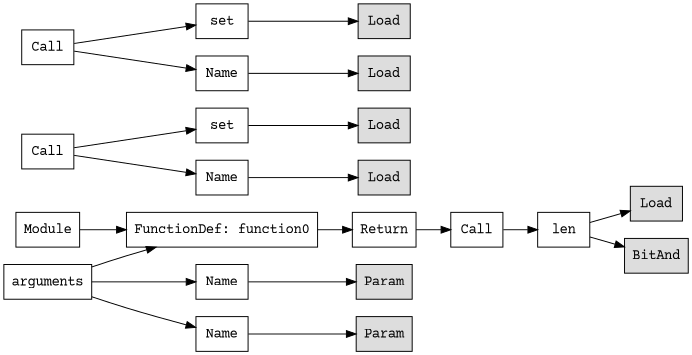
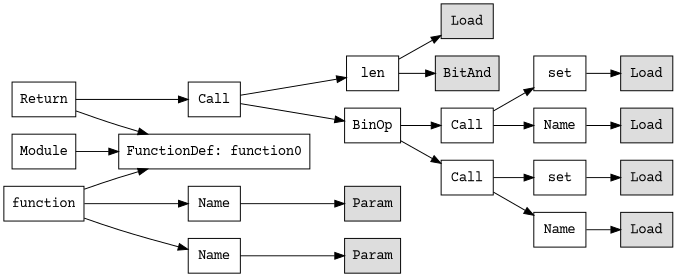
  digraph {
    fontname="Courier Prime"
    rankdir=LR
    node [fontname="Courier Prime" shape=rect]
    edge [fontname="Courier Prime"]
    n1 [label=Module]
    n2 [label="FunctionDef: function0"]
    n3 [label=Return]
-   n4 [label=arguments]
+   n4 [label=function]
    n5 [label=Name]
    n6 [label=Name]
    n7 [label=Call]
    n8 [fillcolor="#dddddd" label=Param style=filled]
    n9 [fillcolor="#dddddd" label=Param style=filled]
    n10 [label=len]
+   n11 [label=BinOp]
    n12 [fillcolor="#dddddd" label=Load style=filled]
    n13 [fillcolor="#dddddd" label=BitAnd style=filled]
    n14 [label=Call]
    n15 [label=Call]
    n16 [label=set]
    n17 [label=Name]
    n18 [label=set]
    n19 [label=Name]
    n20 [fillcolor="#dddddd" label=Load style=filled]
    n21 [fillcolor="#dddddd" label=Load style=filled]
    n22 [fillcolor="#dddddd" label=Load style=filled]
    n23 [fillcolor="#dddddd" label=Load style=filled]
    n1 -> n2
-   n2 -> n3
+   n3 -> n2
    n3 -> n7
    n4 -> n2
    n4 -> n5
    n4 -> n6
    n5 -> n8
    n6 -> n9
    n7 -> n10
+   n7 -> n11
    n10 -> n12
    n10 -> n13
+   n11 -> n14
+   n11 -> n15
    n14 -> n16
    n14 -> n17
    n15 -> n18
    n15 -> n19
    n16 -> n20
    n17 -> n21
    n18 -> n22
    n19 -> n23
  }
